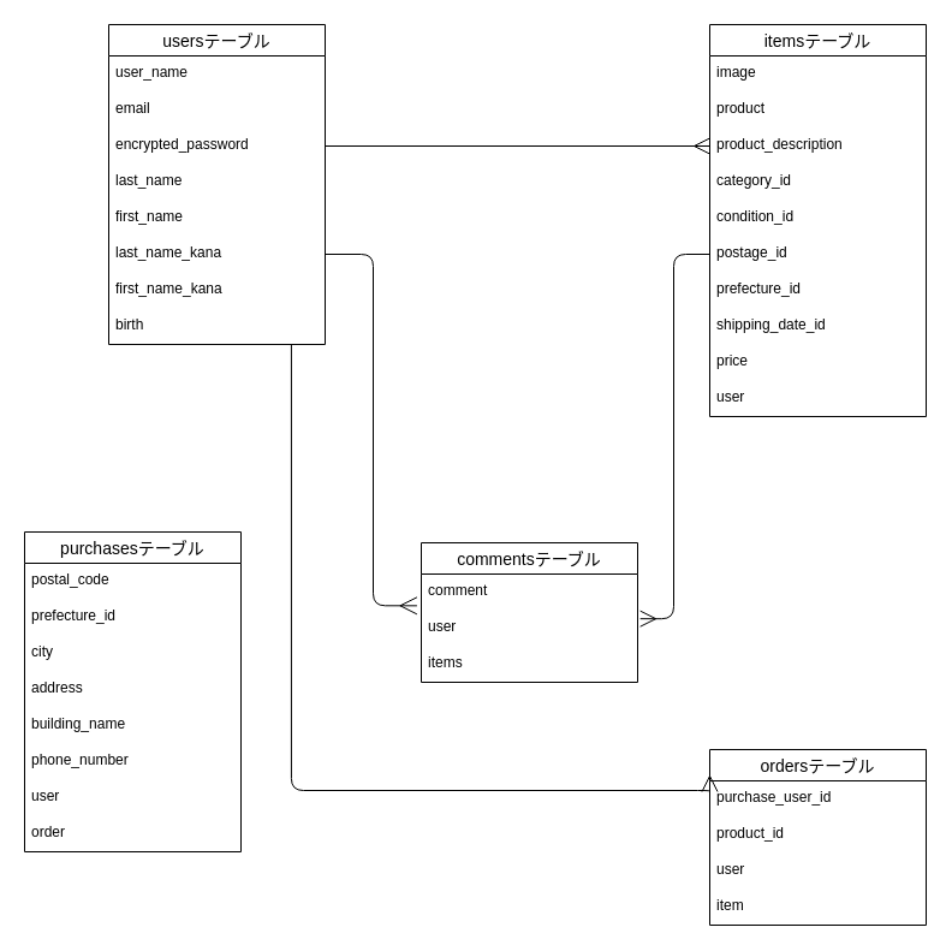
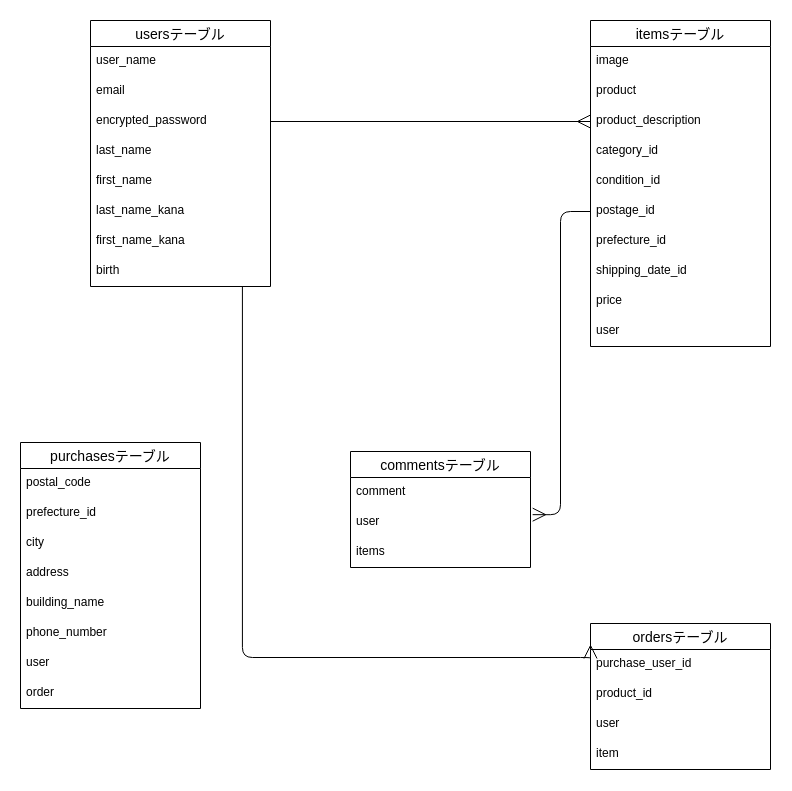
  <mxCell id="0" />
  <mxCell id="1" parent="0" />
  <mxCell id="2" value="usersテーブル" style="swimlane;fontStyle=0;childLayout=stackLayout;horizontal=1;startSize=26;horizontalStack=0;resizeParent=1;resizeParentMax=0;resizeLast=0;collapsible=1;marginBottom=0;align=center;fontSize=14;" parent="1" vertex="1"><mxGeometry x="90" y="20" width="180" height="266" as="geometry" /></mxCell>
  <mxCell id="3" value="user_name" style="text;strokeColor=none;fillColor=none;spacingLeft=4;spacingRight=4;overflow=hidden;rotatable=0;points=[[0,0.5],[1,0.5]];portConstraint=eastwest;fontSize=12;" parent="2" vertex="1"><mxGeometry y="26" width="180" height="30" as="geometry" /></mxCell>
  <mxCell id="4" value="email" style="text;strokeColor=none;fillColor=none;spacingLeft=4;spacingRight=4;overflow=hidden;rotatable=0;points=[[0,0.5],[1,0.5]];portConstraint=eastwest;fontSize=12;" parent="2" vertex="1"><mxGeometry y="56" width="180" height="30" as="geometry" /></mxCell>
  <mxCell id="5" value="encrypted_password" style="text;strokeColor=none;fillColor=none;spacingLeft=4;spacingRight=4;overflow=hidden;rotatable=0;points=[[0,0.5],[1,0.5]];portConstraint=eastwest;fontSize=12;" parent="2" vertex="1"><mxGeometry y="86" width="180" height="30" as="geometry" /></mxCell>
  <mxCell id="6" value="last_name" style="text;strokeColor=none;fillColor=none;spacingLeft=4;spacingRight=4;overflow=hidden;rotatable=0;points=[[0,0.5],[1,0.5]];portConstraint=eastwest;fontSize=12;" parent="2" vertex="1"><mxGeometry y="116" width="180" height="30" as="geometry" /></mxCell>
  <mxCell id="7" value="first_name" style="text;strokeColor=none;fillColor=none;spacingLeft=4;spacingRight=4;overflow=hidden;rotatable=0;points=[[0,0.5],[1,0.5]];portConstraint=eastwest;fontSize=12;" parent="2" vertex="1"><mxGeometry y="146" width="180" height="30" as="geometry" /></mxCell>
  <mxCell id="8" value="last_name_kana" style="text;strokeColor=none;fillColor=none;spacingLeft=4;spacingRight=4;overflow=hidden;rotatable=0;points=[[0,0.5],[1,0.5]];portConstraint=eastwest;fontSize=12;" parent="2" vertex="1"><mxGeometry y="176" width="180" height="30" as="geometry" /></mxCell>
  <mxCell id="9" value="first_name_kana" style="text;strokeColor=none;fillColor=none;spacingLeft=4;spacingRight=4;overflow=hidden;rotatable=0;points=[[0,0.5],[1,0.5]];portConstraint=eastwest;fontSize=12;" parent="2" vertex="1"><mxGeometry y="206" width="180" height="30" as="geometry" /></mxCell>
  <mxCell id="10" value="birth" style="text;strokeColor=none;fillColor=none;spacingLeft=4;spacingRight=4;overflow=hidden;rotatable=0;points=[[0,0.5],[1,0.5]];portConstraint=eastwest;fontSize=12;" parent="2" vertex="1"><mxGeometry y="236" width="180" height="30" as="geometry" /></mxCell>
  <mxCell id="11" value="itemsテーブル" style="swimlane;fontStyle=0;childLayout=stackLayout;horizontal=1;startSize=26;horizontalStack=0;resizeParent=1;resizeParentMax=0;resizeLast=0;collapsible=1;marginBottom=0;align=center;fontSize=14;" parent="1" vertex="1"><mxGeometry x="590" y="20" width="180" height="326" as="geometry" /></mxCell>
  <mxCell id="12" value="image" style="text;strokeColor=none;fillColor=none;spacingLeft=4;spacingRight=4;overflow=hidden;rotatable=0;points=[[0,0.5],[1,0.5]];portConstraint=eastwest;fontSize=12;" parent="11" vertex="1"><mxGeometry y="26" width="180" height="30" as="geometry" /></mxCell>
  <mxCell id="13" value="product" style="text;strokeColor=none;fillColor=none;spacingLeft=4;spacingRight=4;overflow=hidden;rotatable=0;points=[[0,0.5],[1,0.5]];portConstraint=eastwest;fontSize=12;" parent="11" vertex="1"><mxGeometry y="56" width="180" height="30" as="geometry" /></mxCell>
  <mxCell id="14" value="product_description" style="text;strokeColor=none;fillColor=none;spacingLeft=4;spacingRight=4;overflow=hidden;rotatable=0;points=[[0,0.5],[1,0.5]];portConstraint=eastwest;fontSize=12;" parent="11" vertex="1"><mxGeometry y="86" width="180" height="30" as="geometry" /></mxCell>
  <mxCell id="15" value="category_id" style="text;strokeColor=none;fillColor=none;spacingLeft=4;spacingRight=4;overflow=hidden;rotatable=0;points=[[0,0.5],[1,0.5]];portConstraint=eastwest;fontSize=12;" parent="11" vertex="1"><mxGeometry y="116" width="180" height="30" as="geometry" /></mxCell>
  <mxCell id="16" value="condition_id" style="text;strokeColor=none;fillColor=none;spacingLeft=4;spacingRight=4;overflow=hidden;rotatable=0;points=[[0,0.5],[1,0.5]];portConstraint=eastwest;fontSize=12;" parent="11" vertex="1"><mxGeometry y="146" width="180" height="30" as="geometry" /></mxCell>
  <mxCell id="17" value="postage_id" style="text;strokeColor=none;fillColor=none;spacingLeft=4;spacingRight=4;overflow=hidden;rotatable=0;points=[[0,0.5],[1,0.5]];portConstraint=eastwest;fontSize=12;" parent="11" vertex="1"><mxGeometry y="176" width="180" height="30" as="geometry" /></mxCell>
  <mxCell id="18" value="prefecture_id" style="text;strokeColor=none;fillColor=none;spacingLeft=4;spacingRight=4;overflow=hidden;rotatable=0;points=[[0,0.5],[1,0.5]];portConstraint=eastwest;fontSize=12;" parent="11" vertex="1"><mxGeometry y="206" width="180" height="30" as="geometry" /></mxCell>
  <mxCell id="19" value="shipping_date_id" style="text;strokeColor=none;fillColor=none;spacingLeft=4;spacingRight=4;overflow=hidden;rotatable=0;points=[[0,0.5],[1,0.5]];portConstraint=eastwest;fontSize=12;" parent="11" vertex="1"><mxGeometry y="236" width="180" height="30" as="geometry" /></mxCell>
  <mxCell id="20" value="price" style="text;strokeColor=none;fillColor=none;spacingLeft=4;spacingRight=4;overflow=hidden;rotatable=0;points=[[0,0.5],[1,0.5]];portConstraint=eastwest;fontSize=12;" parent="11" vertex="1"><mxGeometry y="266" width="180" height="30" as="geometry" /></mxCell>
  <mxCell id="21" value="user" style="text;strokeColor=none;fillColor=none;spacingLeft=4;spacingRight=4;overflow=hidden;rotatable=0;points=[[0,0.5],[1,0.5]];portConstraint=eastwest;fontSize=12;" parent="11" vertex="1"><mxGeometry y="296" width="180" height="30" as="geometry" /></mxCell>
  <mxCell id="22" value="commentsテーブル" style="swimlane;fontStyle=0;childLayout=stackLayout;horizontal=1;startSize=26;horizontalStack=0;resizeParent=1;resizeParentMax=0;resizeLast=0;collapsible=1;marginBottom=0;align=center;fontSize=14;" parent="1" vertex="1"><mxGeometry x="350" y="451" width="180" height="116" as="geometry" /></mxCell>
  <mxCell id="23" value="comment" style="text;strokeColor=none;fillColor=none;spacingLeft=4;spacingRight=4;overflow=hidden;rotatable=0;points=[[0,0.5],[1,0.5]];portConstraint=eastwest;fontSize=12;" parent="22" vertex="1"><mxGeometry y="26" width="180" height="30" as="geometry" /></mxCell>
  <mxCell id="24" value="user" style="text;strokeColor=none;fillColor=none;spacingLeft=4;spacingRight=4;overflow=hidden;rotatable=0;points=[[0,0.5],[1,0.5]];portConstraint=eastwest;fontSize=12;" parent="22" vertex="1"><mxGeometry y="56" width="180" height="30" as="geometry" /></mxCell>
  <mxCell id="25" value="items" style="text;strokeColor=none;fillColor=none;spacingLeft=4;spacingRight=4;overflow=hidden;rotatable=0;points=[[0,0.5],[1,0.5]];portConstraint=eastwest;fontSize=12;" parent="22" vertex="1"><mxGeometry y="86" width="180" height="30" as="geometry" /></mxCell>
  <mxCell id="26" value="purchasesテーブル" style="swimlane;fontStyle=0;childLayout=stackLayout;horizontal=1;startSize=26;horizontalStack=0;resizeParent=1;resizeParentMax=0;resizeLast=0;collapsible=1;marginBottom=0;align=center;fontSize=14;" parent="1" vertex="1"><mxGeometry x="20" y="442" width="180" height="266" as="geometry" /></mxCell>
  <mxCell id="27" value="postal_code" style="text;strokeColor=none;fillColor=none;spacingLeft=4;spacingRight=4;overflow=hidden;rotatable=0;points=[[0,0.5],[1,0.5]];portConstraint=eastwest;fontSize=12;" parent="26" vertex="1"><mxGeometry y="26" width="180" height="30" as="geometry" /></mxCell>
  <mxCell id="28" value="prefecture_id" style="text;strokeColor=none;fillColor=none;spacingLeft=4;spacingRight=4;overflow=hidden;rotatable=0;points=[[0,0.5],[1,0.5]];portConstraint=eastwest;fontSize=12;" parent="26" vertex="1"><mxGeometry y="56" width="180" height="30" as="geometry" /></mxCell>
  <mxCell id="29" value="city" style="text;strokeColor=none;fillColor=none;spacingLeft=4;spacingRight=4;overflow=hidden;rotatable=0;points=[[0,0.5],[1,0.5]];portConstraint=eastwest;fontSize=12;" parent="26" vertex="1"><mxGeometry y="86" width="180" height="30" as="geometry" /></mxCell>
  <mxCell id="30" value="address" style="text;strokeColor=none;fillColor=none;spacingLeft=4;spacingRight=4;overflow=hidden;rotatable=0;points=[[0,0.5],[1,0.5]];portConstraint=eastwest;fontSize=12;" parent="26" vertex="1"><mxGeometry y="116" width="180" height="30" as="geometry" /></mxCell>
  <mxCell id="31" value="building_name" style="text;strokeColor=none;fillColor=none;spacingLeft=4;spacingRight=4;overflow=hidden;rotatable=0;points=[[0,0.5],[1,0.5]];portConstraint=eastwest;fontSize=12;" parent="26" vertex="1"><mxGeometry y="146" width="180" height="30" as="geometry" /></mxCell>
  <mxCell id="32" value="phone_number" style="text;strokeColor=none;fillColor=none;spacingLeft=4;spacingRight=4;overflow=hidden;rotatable=0;points=[[0,0.5],[1,0.5]];portConstraint=eastwest;fontSize=12;" parent="26" vertex="1"><mxGeometry y="176" width="180" height="30" as="geometry" /></mxCell>
  <mxCell id="33" value="user" style="text;strokeColor=none;fillColor=none;spacingLeft=4;spacingRight=4;overflow=hidden;rotatable=0;points=[[0,0.5],[1,0.5]];portConstraint=eastwest;fontSize=12;" vertex="1" parent="26"><mxGeometry y="206" width="180" height="30" as="geometry" /></mxCell>
  <mxCell id="34" value="order" style="text;strokeColor=none;fillColor=none;spacingLeft=4;spacingRight=4;overflow=hidden;rotatable=0;points=[[0,0.5],[1,0.5]];portConstraint=eastwest;fontSize=12;" vertex="1" parent="26"><mxGeometry y="236" width="180" height="30" as="geometry" /></mxCell>
  <mxCell id="35" style="edgeStyle=none;html=1;exitX=1;exitY=0.5;exitDx=0;exitDy=0;entryX=0;entryY=0.5;entryDx=0;entryDy=0;endArrow=ERmany;endFill=0;endSize=11;" parent="1" source="5" target="14" edge="1"><mxGeometry relative="1" as="geometry"><mxPoint x="270" y="151" as="sourcePoint" /></mxGeometry></mxCell>
  <mxCell id="36" style="edgeStyle=none;html=1;endArrow=none;endFill=0;" parent="1" edge="1"><mxGeometry relative="1" as="geometry"><mxPoint x="330" y="211" as="targetPoint" /><mxPoint x="330" y="211" as="sourcePoint" /></mxGeometry></mxCell>
- <mxCell id="37" style="edgeStyle=orthogonalEdgeStyle;html=1;endArrow=ERmany;endFill=0;entryX=-0.02;entryY=0.878;entryDx=0;entryDy=0;entryPerimeter=0;endSize=12;exitX=1;exitY=0.5;exitDx=0;exitDy=0;" parent="1" source="8" target="23" edge="1"><mxGeometry relative="1" as="geometry"><mxPoint x="310" y="211" as="targetPoint" /><mxPoint x="300" y="312" as="sourcePoint" /></mxGeometry></mxCell>
  <mxCell id="38" style="edgeStyle=orthogonalEdgeStyle;html=1;exitX=0;exitY=0.5;exitDx=0;exitDy=0;entryX=1.012;entryY=0.239;entryDx=0;entryDy=0;entryPerimeter=0;endArrow=ERmany;endFill=0;endSize=11;" parent="1" source="17" target="24" edge="1"><mxGeometry relative="1" as="geometry" /></mxCell>
  <mxCell id="39" value="ordersテーブル" style="swimlane;fontStyle=0;childLayout=stackLayout;horizontal=1;startSize=26;horizontalStack=0;resizeParent=1;resizeParentMax=0;resizeLast=0;collapsible=1;marginBottom=0;align=center;fontSize=14;" vertex="1" parent="1"><mxGeometry x="590" y="623" width="180" height="146" as="geometry" /></mxCell>
  <mxCell id="40" value="purchase_user_id" style="text;strokeColor=none;fillColor=none;spacingLeft=4;spacingRight=4;overflow=hidden;rotatable=0;points=[[0,0.5],[1,0.5]];portConstraint=eastwest;fontSize=12;" vertex="1" parent="39"><mxGeometry y="26" width="180" height="30" as="geometry" /></mxCell>
  <mxCell id="41" value="product_id" style="text;strokeColor=none;fillColor=none;spacingLeft=4;spacingRight=4;overflow=hidden;rotatable=0;points=[[0,0.5],[1,0.5]];portConstraint=eastwest;fontSize=12;" vertex="1" parent="39"><mxGeometry y="56" width="180" height="30" as="geometry" /></mxCell>
  <mxCell id="42" value="user" style="text;strokeColor=none;fillColor=none;spacingLeft=4;spacingRight=4;overflow=hidden;rotatable=0;points=[[0,0.5],[1,0.5]];portConstraint=eastwest;fontSize=12;" vertex="1" parent="39"><mxGeometry y="86" width="180" height="30" as="geometry" /></mxCell>
  <mxCell id="43" value="item" style="text;strokeColor=none;fillColor=none;spacingLeft=4;spacingRight=4;overflow=hidden;rotatable=0;points=[[0,0.5],[1,0.5]];portConstraint=eastwest;fontSize=12;" vertex="1" parent="39"><mxGeometry y="116" width="180" height="30" as="geometry" /></mxCell>
  <mxCell id="44" style="edgeStyle=elbowEdgeStyle;html=1;entryX=0;entryY=0.3;entryDx=0;entryDy=0;entryPerimeter=0;elbow=vertical;exitX=0.844;exitY=1;exitDx=0;exitDy=0;exitPerimeter=0;endArrow=ERmany;endFill=0;endSize=11;" edge="1" parent="1" source="10" target="40"><mxGeometry relative="1" as="geometry"><mxPoint x="280" y="271" as="sourcePoint" /><Array as="points"><mxPoint x="380" y="657" /><mxPoint x="420" y="652" /></Array></mxGeometry></mxCell>
